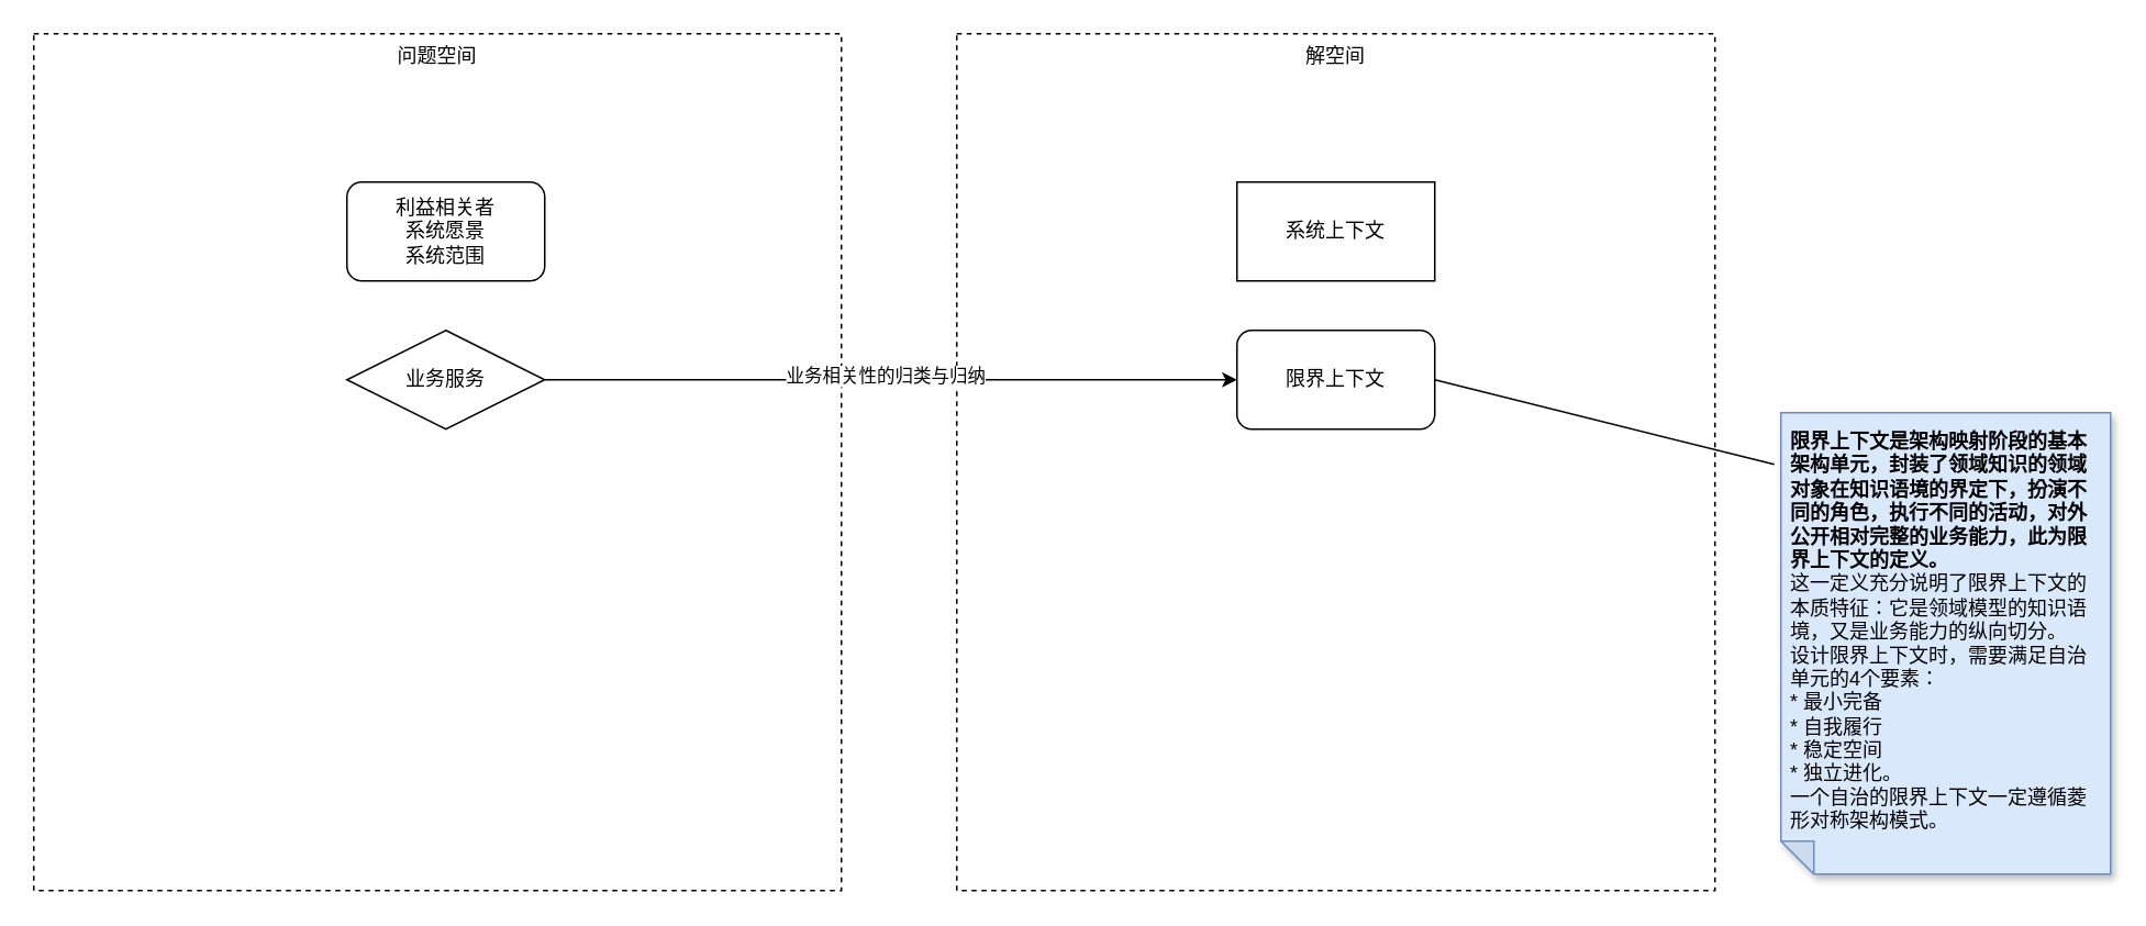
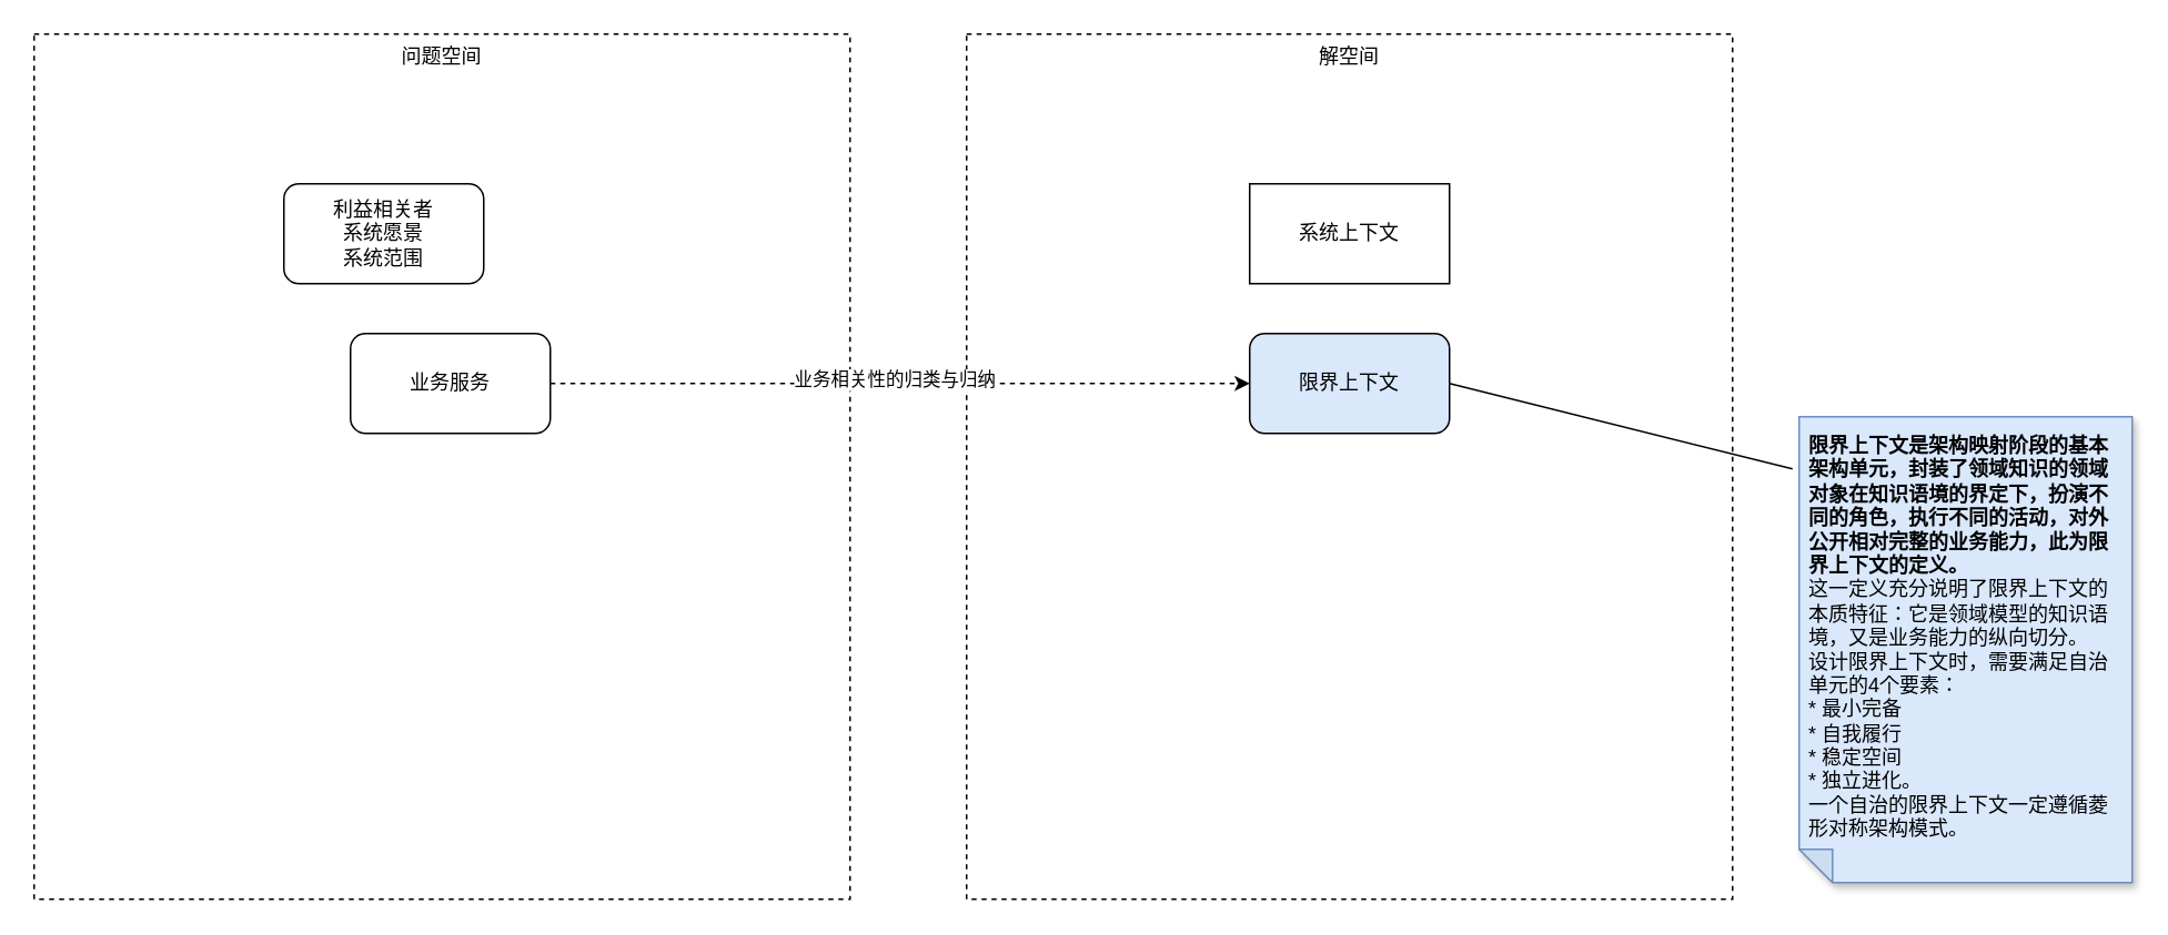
  <mxCell id="0" />
  <mxCell id="1" parent="0" />
  <mxCell id="2" value="问题空间" style="rounded=0;whiteSpace=wrap;html=1;dashed=1;fillColor=none;verticalAlign=top;movable=0;resizable=0;rotatable=0;deletable=0;editable=0;locked=1;connectable=0;" vertex="1" parent="1"><mxGeometry x="20" y="20" width="490" height="520" as="geometry" /></mxCell>
  <mxCell id="3" value="解空间" style="rounded=0;whiteSpace=wrap;html=1;dashed=1;fillColor=none;verticalAlign=top;movable=0;resizable=0;rotatable=0;deletable=0;editable=0;locked=1;connectable=0;" vertex="1" parent="1"><mxGeometry x="580" y="20" width="460" height="520" as="geometry" /></mxCell>
- <mxCell id="4" value="利益相关者&lt;br&gt;系统愿景&lt;br&gt;系统范围&lt;br&gt;" style="rounded=1;whiteSpace=wrap;html=1;" vertex="1" parent="1"><mxGeometry x="210" y="110" width="120" height="60" as="geometry" /></mxCell>
+ <mxCell id="4" value="利益相关者&lt;br&gt;系统愿景&lt;br&gt;系统范围&lt;br&gt;" style="rounded=1;whiteSpace=wrap;html=1;" vertex="1" parent="1"><mxGeometry x="170" y="110" width="120" height="60" as="geometry" /></mxCell>
  <mxCell id="5" value="系统上下文" style="whiteSpace=wrap;html=1;rounded=0;" vertex="1" parent="1"><mxGeometry x="750" y="110" width="120" height="60" as="geometry" /></mxCell>
- <mxCell id="6" style="edgeStyle=orthogonalEdgeStyle;rounded=0;orthogonalLoop=1;jettySize=auto;html=1;exitX=1;exitY=0.5;exitDx=0;exitDy=0;entryX=0;entryY=0.5;entryDx=0;entryDy=0;" edge="1" parent="1" source="8" target="9"><mxGeometry relative="1" as="geometry" /></mxCell>
+ <mxCell id="6" style="edgeStyle=orthogonalEdgeStyle;rounded=0;orthogonalLoop=1;jettySize=auto;html=1;exitX=1;exitY=0.5;exitDx=0;exitDy=0;entryX=0;entryY=0.5;entryDx=0;entryDy=0;dashed=1;" edge="1" parent="1" source="8" target="9"><mxGeometry relative="1" as="geometry" /></mxCell>
  <mxCell id="7" value="业务相关性的归类与归纳" style="edgeLabel;html=1;align=center;verticalAlign=middle;resizable=0;points=[];" vertex="1" connectable="0" parent="6"><mxGeometry x="-0.019" y="3" relative="1" as="geometry"><mxPoint as="offset" /></mxGeometry></mxCell>
- <mxCell id="8" value="业务服务" style="rhombus;whiteSpace=wrap;html=1;" vertex="1" parent="1"><mxGeometry x="210" y="200" width="120" height="60" as="geometry" /></mxCell>
- <mxCell id="9" value="限界上下文" style="rounded=1;whiteSpace=wrap;html=1;" vertex="1" parent="1"><mxGeometry x="750" y="200" width="120" height="60" as="geometry" /></mxCell>
+ <mxCell id="8" value="业务服务" style="rounded=1;whiteSpace=wrap;html=1;" vertex="1" parent="1"><mxGeometry x="210" y="200" width="120" height="60" as="geometry" /></mxCell>
+ <mxCell id="9" value="限界上下文" style="rounded=1;whiteSpace=wrap;html=1;fillColor=#dae8fc;" vertex="1" parent="1"><mxGeometry x="750" y="200" width="120" height="60" as="geometry" /></mxCell>
  <mxCell id="10" value="" style="endArrow=none;html=1;rounded=0;exitX=1;exitY=0.5;exitDx=0;exitDy=0;entryX=1.02;entryY=0.888;entryDx=0;entryDy=0;entryPerimeter=0;" edge="1" parent="1" source="9" target="11"><mxGeometry width="50" height="50" relative="1" as="geometry"><mxPoint x="1270" y="320" as="sourcePoint" /><mxPoint x="1110" y="126" as="targetPoint" /></mxGeometry></mxCell>
  <mxCell id="11" value="&lt;b&gt;限界上下文是架构映射阶段的基本架构单元，封装了领域知识的领域对象在知识语境的界定下，扮演不同的角色，执行不同的活动，对外公开相对完整的业务能力，此为限界上下文的定义。&lt;/b&gt;&lt;br&gt;这一定义充分说明了限界上下文的本质特征：它是领域模型的知识语境，又是业务能力的纵向切分。&lt;br&gt;设计限界上下文时，需要满足自治单元的4个要素：&lt;br&gt;* 最小完备&lt;br&gt;* 自我履行&lt;br&gt;* 稳定空间&lt;br&gt;* 独立进化。&lt;br&gt;一个自治的限界上下文一定遵循菱形对称架构模式。" style="shape=note;whiteSpace=wrap;html=1;backgroundOutline=1;darkOpacity=0.05;fillColor=#dae8fc;strokeColor=#6c8ebf;fillStyle=solid;direction=west;gradientDirection=north;shadow=1;size=20;pointerEvents=1;align=left;verticalAlign=top;spacingTop=0;spacing=6;labelBackgroundColor=none;labelBorderColor=none;" vertex="1" parent="1"><mxGeometry x="1080" y="250" width="200" height="280" as="geometry" /></mxCell>
